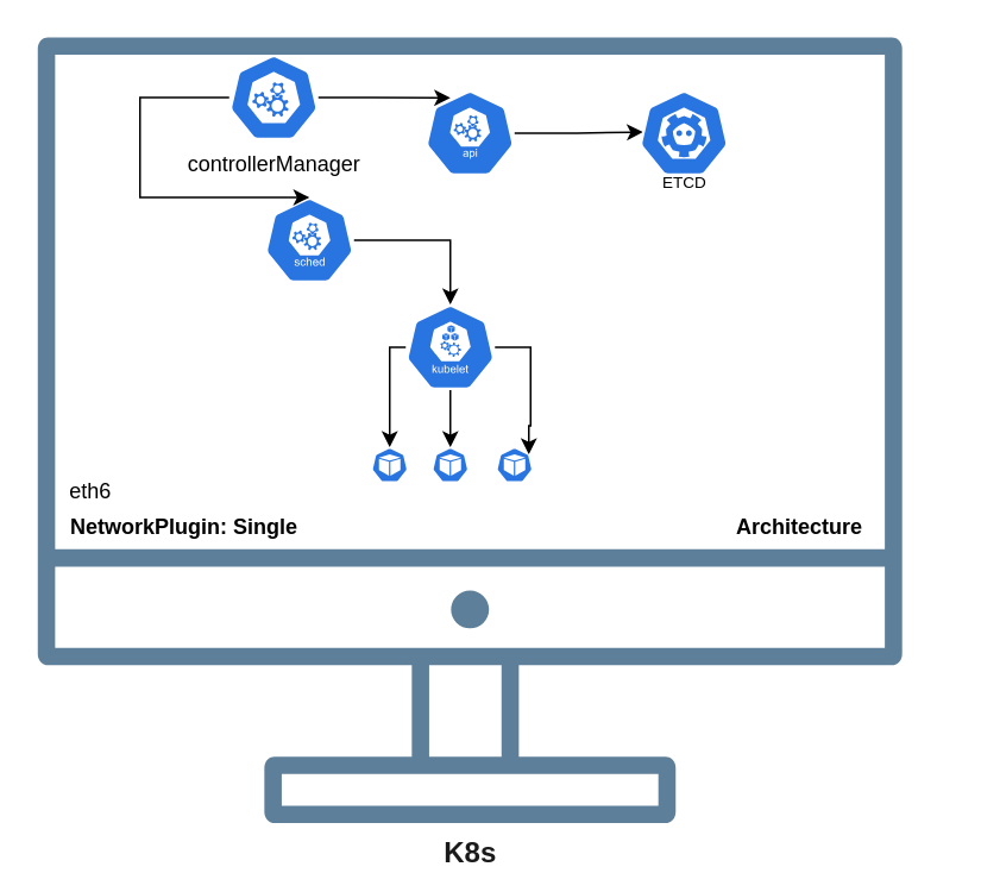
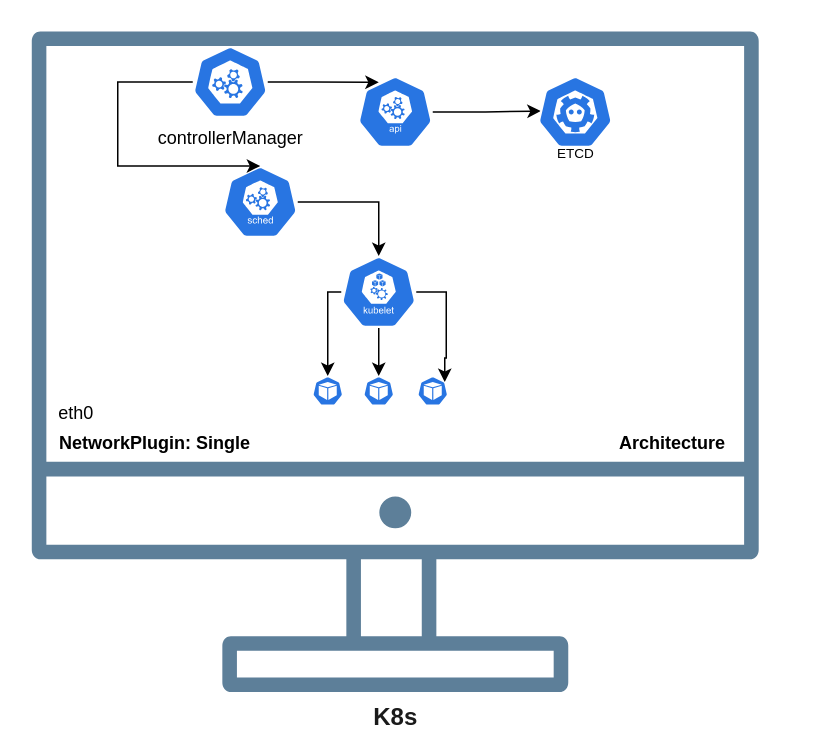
  <mxCell id="0" />
  <mxCell id="1" parent="0" />
  <mxCell id="2" value="&lt;font style=&quot;font-size: 16px;&quot;&gt;&lt;b&gt;K8s&lt;/b&gt;&lt;/font&gt;" style="sketch=0;outlineConnect=0;fontColor=#1A1A1A;strokeColor=#D0CEE2;fillColor=#5D7F99;dashed=0;verticalLabelPosition=bottom;verticalAlign=top;align=center;html=1;fontSize=12;fontStyle=0;aspect=fixed;shape=mxgraph.aws4.illustration_desktop;pointerEvents=1;labelBackgroundColor=none;" vertex="1" parent="1"><mxGeometry x="20.69" y="20" width="484.61" height="441" as="geometry" /></mxCell>
  <mxCell id="3" style="edgeStyle=orthogonalEdgeStyle;rounded=0;orthogonalLoop=1;jettySize=auto;html=1;entryX=0.04;entryY=0.487;entryDx=0;entryDy=0;entryPerimeter=0;" edge="1" parent="1" source="4" target="5"><mxGeometry relative="1" as="geometry" /></mxCell>
  <mxCell id="4" value="" style="sketch=0;html=1;dashed=0;whitespace=wrap;fillColor=#2875E2;strokeColor=#ffffff;points=[[0.005,0.63,0],[0.1,0.2,0],[0.9,0.2,0],[0.5,0,0],[0.995,0.63,0],[0.72,0.99,0],[0.5,1,0],[0.28,0.99,0]];verticalLabelPosition=bottom;align=center;verticalAlign=top;shape=mxgraph.kubernetes.icon;prIcon=api" vertex="1" parent="1"><mxGeometry x="238" y="50" width="50" height="48" as="geometry" /></mxCell>
  <mxCell id="5" value="" style="sketch=0;html=1;dashed=0;whitespace=wrap;fillColor=#2875E2;strokeColor=#ffffff;points=[[0.005,0.63,0],[0.1,0.2,0],[0.9,0.2,0],[0.5,0,0],[0.995,0.63,0],[0.72,0.99,0],[0.5,1,0],[0.28,0.99,0]];verticalLabelPosition=bottom;align=center;verticalAlign=top;shape=mxgraph.kubernetes.icon;prIcon=etcd" vertex="1" parent="1"><mxGeometry x="358" y="50" width="50" height="48" as="geometry" /></mxCell>
  <mxCell id="6" value="&lt;font style=&quot;font-size: 9px;&quot;&gt;ETCD&lt;/font&gt;" style="text;html=1;strokeColor=none;fillColor=none;align=center;verticalAlign=middle;whiteSpace=wrap;rounded=0;" vertex="1" parent="1"><mxGeometry x="350.5" y="91" width="65" height="20" as="geometry" /></mxCell>
  <mxCell id="7" style="edgeStyle=orthogonalEdgeStyle;rounded=0;orthogonalLoop=1;jettySize=auto;html=1;entryX=0.5;entryY=0;entryDx=0;entryDy=0;entryPerimeter=0;" edge="1" parent="1" source="8" target="12"><mxGeometry relative="1" as="geometry" /></mxCell>
  <mxCell id="8" value="" style="sketch=0;html=1;dashed=0;whitespace=wrap;fillColor=#2875E2;strokeColor=#ffffff;points=[[0.005,0.63,0],[0.1,0.2,0],[0.9,0.2,0],[0.5,0,0],[0.995,0.63,0],[0.72,0.99,0],[0.5,1,0],[0.28,0.99,0]];verticalLabelPosition=bottom;align=center;verticalAlign=top;shape=mxgraph.kubernetes.icon;prIcon=sched" vertex="1" parent="1"><mxGeometry x="148" y="110" width="50" height="48" as="geometry" /></mxCell>
  <mxCell id="9" style="edgeStyle=orthogonalEdgeStyle;rounded=0;orthogonalLoop=1;jettySize=auto;html=1;entryX=0.5;entryY=0;entryDx=0;entryDy=0;entryPerimeter=0;" edge="1" parent="1" source="12" target="17"><mxGeometry relative="1" as="geometry" /></mxCell>
  <mxCell id="10" style="edgeStyle=orthogonalEdgeStyle;rounded=0;orthogonalLoop=1;jettySize=auto;html=1;entryX=0.9;entryY=0.2;entryDx=0;entryDy=0;entryPerimeter=0;" edge="1" parent="1" source="12" target="18"><mxGeometry relative="1" as="geometry" /></mxCell>
  <mxCell id="11" style="edgeStyle=orthogonalEdgeStyle;rounded=0;orthogonalLoop=1;jettySize=auto;html=1;entryX=0.5;entryY=0;entryDx=0;entryDy=0;entryPerimeter=0;" edge="1" parent="1" source="12" target="16"><mxGeometry relative="1" as="geometry"><Array as="points"><mxPoint x="218" y="194" /></Array></mxGeometry></mxCell>
  <mxCell id="12" value="" style="sketch=0;html=1;dashed=0;whitespace=wrap;fillColor=#2875E2;strokeColor=#ffffff;points=[[0.005,0.63,0],[0.1,0.2,0],[0.9,0.2,0],[0.5,0,0],[0.995,0.63,0],[0.72,0.99,0],[0.5,1,0],[0.28,0.99,0]];verticalLabelPosition=bottom;align=center;verticalAlign=top;shape=mxgraph.kubernetes.icon;prIcon=kubelet" vertex="1" parent="1"><mxGeometry x="227" y="170" width="50" height="48" as="geometry" /></mxCell>
  <mxCell id="13" value="&lt;b&gt;NetworkPlugin: Single&lt;/b&gt;" style="text;html=1;strokeColor=none;fillColor=none;align=center;verticalAlign=middle;whiteSpace=wrap;rounded=0;" vertex="1" parent="1"><mxGeometry x="23" y="280" width="160" height="30" as="geometry" /></mxCell>
  <mxCell id="14" value="&lt;b&gt;Architecture&lt;/b&gt;" style="text;html=1;strokeColor=none;fillColor=none;align=center;verticalAlign=middle;whiteSpace=wrap;rounded=0;" vertex="1" parent="1"><mxGeometry x="368" y="280" width="160" height="30" as="geometry" /></mxCell>
- <mxCell id="15" value="eth6" style="text;html=1;strokeColor=none;fillColor=none;align=center;verticalAlign=middle;whiteSpace=wrap;rounded=0;" vertex="1" parent="1"><mxGeometry x="23" y="260" width="55" height="30" as="geometry" /></mxCell>
+ <mxCell id="15" value="eth0" style="text;html=1;strokeColor=none;fillColor=none;align=center;verticalAlign=middle;whiteSpace=wrap;rounded=0;" vertex="1" parent="1"><mxGeometry x="23" y="260" width="55" height="30" as="geometry" /></mxCell>
  <mxCell id="16" value="" style="sketch=0;html=1;dashed=0;whitespace=wrap;fillColor=#2875E2;strokeColor=#ffffff;points=[[0.005,0.63,0],[0.1,0.2,0],[0.9,0.2,0],[0.5,0,0],[0.995,0.63,0],[0.72,0.99,0],[0.5,1,0],[0.28,0.99,0]];verticalLabelPosition=bottom;align=center;verticalAlign=top;shape=mxgraph.kubernetes.icon;prIcon=pod" vertex="1" parent="1"><mxGeometry x="208" y="250" width="20" height="20" as="geometry" /></mxCell>
  <mxCell id="17" value="" style="sketch=0;html=1;dashed=0;whitespace=wrap;fillColor=#2875E2;strokeColor=#ffffff;points=[[0.005,0.63,0],[0.1,0.2,0],[0.9,0.2,0],[0.5,0,0],[0.995,0.63,0],[0.72,0.99,0],[0.5,1,0],[0.28,0.99,0]];verticalLabelPosition=bottom;align=center;verticalAlign=top;shape=mxgraph.kubernetes.icon;prIcon=pod" vertex="1" parent="1"><mxGeometry x="242" y="250" width="20" height="20" as="geometry" /></mxCell>
  <mxCell id="18" value="" style="sketch=0;html=1;dashed=0;whitespace=wrap;fillColor=#2875E2;strokeColor=#ffffff;points=[[0.005,0.63,0],[0.1,0.2,0],[0.9,0.2,0],[0.5,0,0],[0.995,0.63,0],[0.72,0.99,0],[0.5,1,0],[0.28,0.99,0]];verticalLabelPosition=bottom;align=center;verticalAlign=top;shape=mxgraph.kubernetes.icon;prIcon=pod" vertex="1" parent="1"><mxGeometry x="278" y="250" width="20" height="20" as="geometry" /></mxCell>
  <mxCell id="19" style="edgeStyle=orthogonalEdgeStyle;rounded=0;orthogonalLoop=1;jettySize=auto;html=1;entryX=0.5;entryY=0;entryDx=0;entryDy=0;entryPerimeter=0;" edge="1" parent="1" source="21" target="8"><mxGeometry relative="1" as="geometry"><Array as="points"><mxPoint x="78" y="110" /></Array></mxGeometry></mxCell>
  <mxCell id="20" style="edgeStyle=orthogonalEdgeStyle;rounded=0;orthogonalLoop=1;jettySize=auto;html=1;entryX=0.28;entryY=0.087;entryDx=0;entryDy=0;entryPerimeter=0;" edge="1" parent="1" source="21" target="4"><mxGeometry relative="1" as="geometry" /></mxCell>
  <mxCell id="21" value="controllerManager" style="sketch=0;html=1;dashed=0;whitespace=wrap;fillColor=#2875E2;strokeColor=#ffffff;points=[[0.005,0.63,0],[0.1,0.2,0],[0.9,0.2,0],[0.5,0,0],[0.995,0.63,0],[0.72,0.99,0],[0.5,1,0],[0.28,0.99,0]];verticalLabelPosition=bottom;align=center;verticalAlign=top;shape=mxgraph.kubernetes.icon;prIcon=master" vertex="1" parent="1"><mxGeometry x="128" y="30" width="50" height="48" as="geometry" /></mxCell>
